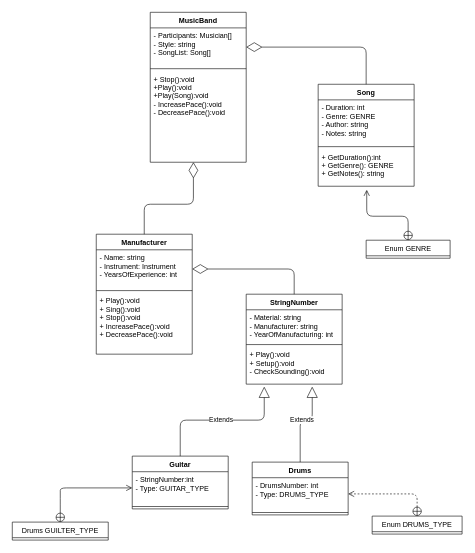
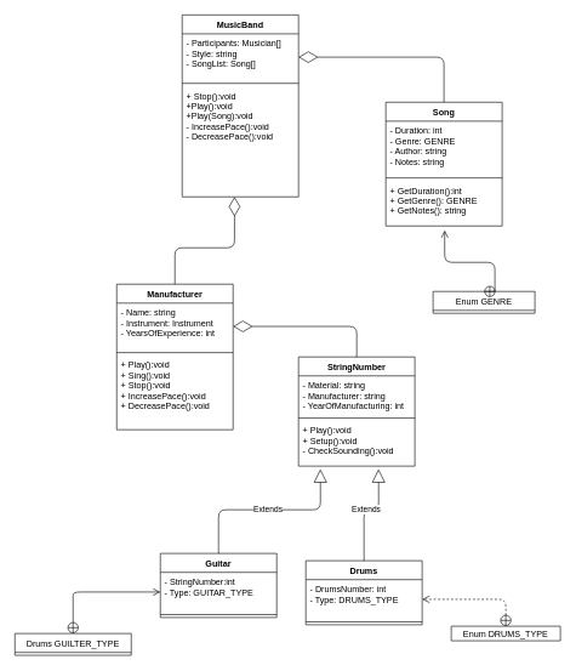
  <mxCell id="0" />
  <mxCell id="1" parent="0" />
  <mxCell id="2" value="" style="group" parent="1" vertex="1" connectable="0"><mxGeometry x="373" y="210" width="227" height="40" as="geometry" /></mxCell>
  <mxCell id="3" value="MusicBand" style="swimlane;fontStyle=1;align=center;verticalAlign=top;childLayout=stackLayout;horizontal=1;startSize=26;horizontalStack=0;resizeParent=1;resizeParentMax=0;resizeLast=0;collapsible=1;marginBottom=0;" parent="1" vertex="1"><mxGeometry x="250" y="20" width="160" height="250" as="geometry" /></mxCell>
  <mxCell id="4" value="- Participants: Musician[]&#10;- Style: string&#10;- SongList: Song[]" style="text;strokeColor=none;fillColor=none;align=left;verticalAlign=top;spacingLeft=4;spacingRight=4;overflow=hidden;rotatable=0;points=[[0,0.5],[1,0.5]];portConstraint=eastwest;" parent="3" vertex="1"><mxGeometry y="26" width="160" height="64" as="geometry" /></mxCell>
  <mxCell id="5" value="" style="line;strokeWidth=1;fillColor=none;align=left;verticalAlign=middle;spacingTop=-1;spacingLeft=3;spacingRight=3;rotatable=0;labelPosition=right;points=[];portConstraint=eastwest;" parent="3" vertex="1"><mxGeometry y="90" width="160" height="8" as="geometry" /></mxCell>
  <mxCell id="6" value="+ Stop():void&#10;+Play():void&#10;+Play(Song):void&#10;- IncreasePace():void&#10;- DecreasePace():void" style="text;strokeColor=none;fillColor=none;align=left;verticalAlign=top;spacingLeft=4;spacingRight=4;overflow=hidden;rotatable=0;points=[[0,0.5],[1,0.5]];portConstraint=eastwest;" parent="3" vertex="1"><mxGeometry y="98" width="160" height="152" as="geometry" /></mxCell>
  <mxCell id="7" value="Manufacturer" style="swimlane;fontStyle=1;align=center;verticalAlign=top;childLayout=stackLayout;horizontal=1;startSize=26;horizontalStack=0;resizeParent=1;resizeParentMax=0;resizeLast=0;collapsible=1;marginBottom=0;" parent="1" vertex="1"><mxGeometry x="160" y="390" width="160" height="200" as="geometry" /></mxCell>
  <mxCell id="8" value="- Name: string&#10;- Instrument: Instrument &#10;- YearsOfExperience: int" style="text;strokeColor=none;fillColor=none;align=left;verticalAlign=top;spacingLeft=4;spacingRight=4;overflow=hidden;rotatable=0;points=[[0,0.5],[1,0.5]];portConstraint=eastwest;" parent="7" vertex="1"><mxGeometry y="26" width="160" height="64" as="geometry" /></mxCell>
  <mxCell id="9" value="" style="line;strokeWidth=1;fillColor=none;align=left;verticalAlign=middle;spacingTop=-1;spacingLeft=3;spacingRight=3;rotatable=0;labelPosition=right;points=[];portConstraint=eastwest;" parent="7" vertex="1"><mxGeometry y="90" width="160" height="8" as="geometry" /></mxCell>
  <mxCell id="10" value="+ Play():void&#10;+ Sing():void&#10;+ Stop():void&#10;+ IncreasePace():void&#10;+ DecreasePace():void" style="text;strokeColor=none;fillColor=none;align=left;verticalAlign=top;spacingLeft=4;spacingRight=4;overflow=hidden;rotatable=0;points=[[0,0.5],[1,0.5]];portConstraint=eastwest;" parent="7" vertex="1"><mxGeometry y="98" width="160" height="102" as="geometry" /></mxCell>
  <mxCell id="11" value="" style="endArrow=diamondThin;endFill=0;endSize=24;html=1;edgeStyle=orthogonalEdgeStyle;entryX=0.45;entryY=1;entryDx=0;entryDy=0;entryPerimeter=0;exitX=0.5;exitY=0;exitDx=0;exitDy=0;" parent="1" source="7" target="6" edge="1"><mxGeometry width="160" relative="1" as="geometry"><mxPoint x="430" y="312" as="sourcePoint" /><mxPoint x="322" y="180" as="targetPoint" /><Array as="points"><mxPoint x="240" y="390" /><mxPoint x="240" y="340" /><mxPoint x="322" y="340" /></Array></mxGeometry></mxCell>
  <mxCell id="12" value="StringNumber" style="swimlane;fontStyle=1;align=center;verticalAlign=top;childLayout=stackLayout;horizontal=1;startSize=26;horizontalStack=0;resizeParent=1;resizeParentMax=0;resizeLast=0;collapsible=1;marginBottom=0;" parent="1" vertex="1"><mxGeometry x="410" y="490" width="160" height="150" as="geometry" /></mxCell>
  <mxCell id="13" value="- Material: string&#10;- Manufacturer: string&#10;- YearOfManufacturing: int" style="text;strokeColor=none;fillColor=none;align=left;verticalAlign=top;spacingLeft=4;spacingRight=4;overflow=hidden;rotatable=0;points=[[0,0.5],[1,0.5]];portConstraint=eastwest;" parent="12" vertex="1"><mxGeometry y="26" width="160" height="54" as="geometry" /></mxCell>
  <mxCell id="14" value="" style="line;strokeWidth=1;fillColor=none;align=left;verticalAlign=middle;spacingTop=-1;spacingLeft=3;spacingRight=3;rotatable=0;labelPosition=right;points=[];portConstraint=eastwest;" parent="12" vertex="1"><mxGeometry y="80" width="160" height="8" as="geometry" /></mxCell>
  <mxCell id="15" value="+ Play():void&#10;+ Setup():void&#10;- CheckSounding():void" style="text;strokeColor=none;fillColor=none;align=left;verticalAlign=top;spacingLeft=4;spacingRight=4;overflow=hidden;rotatable=0;points=[[0,0.5],[1,0.5]];portConstraint=eastwest;" parent="12" vertex="1"><mxGeometry y="88" width="160" height="62" as="geometry" /></mxCell>
  <mxCell id="16" value="Guitar" style="swimlane;fontStyle=1;align=center;verticalAlign=top;childLayout=stackLayout;horizontal=1;startSize=26;horizontalStack=0;resizeParent=1;resizeParentMax=0;resizeLast=0;collapsible=1;marginBottom=0;" parent="1" vertex="1"><mxGeometry x="220" y="760" width="160" height="88" as="geometry" /></mxCell>
  <mxCell id="17" value="- StringNumber:int&#10;- Type: GUITAR_TYPE" style="text;strokeColor=none;fillColor=none;align=left;verticalAlign=top;spacingLeft=4;spacingRight=4;overflow=hidden;rotatable=0;points=[[0,0.5],[1,0.5]];portConstraint=eastwest;" parent="16" vertex="1"><mxGeometry y="26" width="160" height="54" as="geometry" /></mxCell>
  <mxCell id="18" value="" style="line;strokeWidth=1;fillColor=none;align=left;verticalAlign=middle;spacingTop=-1;spacingLeft=3;spacingRight=3;rotatable=0;labelPosition=right;points=[];portConstraint=eastwest;" parent="16" vertex="1"><mxGeometry y="80" width="160" height="8" as="geometry" /></mxCell>
  <mxCell id="19" value="Drums" style="swimlane;fontStyle=1;align=center;verticalAlign=top;childLayout=stackLayout;horizontal=1;startSize=26;horizontalStack=0;resizeParent=1;resizeParentMax=0;resizeLast=0;collapsible=1;marginBottom=0;" parent="1" vertex="1"><mxGeometry x="420" y="770" width="160" height="88" as="geometry" /></mxCell>
  <mxCell id="20" value="- DrumsNumber: int&#10;- Type: DRUMS_TYPE" style="text;strokeColor=none;fillColor=none;align=left;verticalAlign=top;spacingLeft=4;spacingRight=4;overflow=hidden;rotatable=0;points=[[0,0.5],[1,0.5]];portConstraint=eastwest;" parent="19" vertex="1"><mxGeometry y="26" width="160" height="54" as="geometry" /></mxCell>
  <mxCell id="21" value="" style="line;strokeWidth=1;fillColor=none;align=left;verticalAlign=middle;spacingTop=-1;spacingLeft=3;spacingRight=3;rotatable=0;labelPosition=right;points=[];portConstraint=eastwest;" parent="19" vertex="1"><mxGeometry y="80" width="160" height="8" as="geometry" /></mxCell>
  <mxCell id="22" value="" style="endArrow=diamondThin;endFill=0;endSize=24;html=1;entryX=1;entryY=0.5;entryDx=0;entryDy=0;exitX=0.5;exitY=0;exitDx=0;exitDy=0;edgeStyle=orthogonalEdgeStyle;" parent="1" source="12" target="8" edge="1"><mxGeometry width="160" relative="1" as="geometry"><mxPoint x="230" y="750" as="sourcePoint" /><mxPoint x="390" y="750" as="targetPoint" /></mxGeometry></mxCell>
  <mxCell id="23" value="Extends" style="endArrow=block;endSize=16;endFill=0;html=1;exitX=0.5;exitY=0;exitDx=0;exitDy=0;edgeStyle=orthogonalEdgeStyle;entryX=0.188;entryY=1.067;entryDx=0;entryDy=0;entryPerimeter=0;" parent="1" source="16" target="15" edge="1"><mxGeometry width="160" relative="1" as="geometry"><mxPoint x="230" y="750" as="sourcePoint" /><mxPoint x="433" y="579" as="targetPoint" /><Array as="points"><mxPoint x="300" y="700" /><mxPoint x="440" y="700" /></Array></mxGeometry></mxCell>
  <mxCell id="24" value="Extends" style="endArrow=block;endSize=16;endFill=0;html=1;exitX=0.5;exitY=0;exitDx=0;exitDy=0;edgeStyle=orthogonalEdgeStyle;entryX=0.688;entryY=1.067;entryDx=0;entryDy=0;entryPerimeter=0;" parent="1" source="19" target="15" edge="1"><mxGeometry width="160" relative="1" as="geometry"><mxPoint x="230" y="750" as="sourcePoint" /><mxPoint x="500" y="577" as="targetPoint" /><Array as="points"><mxPoint x="500" y="700" /><mxPoint x="520" y="700" /></Array></mxGeometry></mxCell>
  <mxCell id="25" value="Drums GUILTER_TYPE" style="swimlane;fontStyle=0;childLayout=stackLayout;horizontal=1;startSize=26;fillColor=none;horizontalStack=0;resizeParent=1;resizeParentMax=0;resizeLast=0;collapsible=1;marginBottom=0;" parent="1" vertex="1"><mxGeometry x="20" y="870" width="160" height="30" as="geometry" /></mxCell>
- <mxCell id="26" value="Enum DRUMS_TYPE" style="swimlane;fontStyle=0;childLayout=stackLayout;horizontal=1;startSize=26;fillColor=none;horizontalStack=0;resizeParent=1;resizeParentMax=0;resizeLast=0;collapsible=1;marginBottom=0;" parent="1" vertex="1"><mxGeometry x="620" y="860" width="150" height="30" as="geometry" /></mxCell>
+ <mxCell id="26" value="Enum DRUMS_TYPE" style="swimlane;fontStyle=0;childLayout=stackLayout;horizontal=1;startSize=26;fillColor=none;horizontalStack=0;resizeParent=1;resizeParentMax=0;resizeLast=0;collapsible=1;marginBottom=0;" parent="1" vertex="1"><mxGeometry x="620" y="860" width="150" height="20" as="geometry" /></mxCell>
  <mxCell id="27" value="Song" style="swimlane;fontStyle=1;align=center;verticalAlign=top;childLayout=stackLayout;horizontal=1;startSize=26;horizontalStack=0;resizeParent=1;resizeParentMax=0;resizeLast=0;collapsible=1;marginBottom=0;" parent="1" vertex="1"><mxGeometry x="530" y="140" width="160" height="170" as="geometry" /></mxCell>
  <mxCell id="28" value="- Duration: int&#10;- Genre: GENRE&#10;- Author: string&#10;- Notes: string" style="text;strokeColor=none;fillColor=none;align=left;verticalAlign=top;spacingLeft=4;spacingRight=4;overflow=hidden;rotatable=0;points=[[0,0.5],[1,0.5]];portConstraint=eastwest;" parent="27" vertex="1"><mxGeometry y="26" width="160" height="74" as="geometry" /></mxCell>
  <mxCell id="29" value="" style="line;strokeWidth=1;fillColor=none;align=left;verticalAlign=middle;spacingTop=-1;spacingLeft=3;spacingRight=3;rotatable=0;labelPosition=right;points=[];portConstraint=eastwest;" parent="27" vertex="1"><mxGeometry y="100" width="160" height="8" as="geometry" /></mxCell>
  <mxCell id="30" value="+ GetDuration():int&#10;+ GetGenre(): GENRE&#10;+ GetNotes(): string" style="text;strokeColor=none;fillColor=none;align=left;verticalAlign=top;spacingLeft=4;spacingRight=4;overflow=hidden;rotatable=0;points=[[0,0.5],[1,0.5]];portConstraint=eastwest;" parent="27" vertex="1"><mxGeometry y="108" width="160" height="62" as="geometry" /></mxCell>
  <mxCell id="31" value="" style="endArrow=open;startArrow=circlePlus;endFill=0;startFill=0;endSize=8;html=1;entryX=0;entryY=0.5;entryDx=0;entryDy=0;exitX=0.5;exitY=0;exitDx=0;exitDy=0;edgeStyle=orthogonalEdgeStyle;" parent="1" source="25" target="17" edge="1"><mxGeometry width="160" relative="1" as="geometry"><mxPoint y="710" as="sourcePoint" x="-40" /><mxPoint x="120" y="710" as="targetPoint" /><Array as="points"><mxPoint x="100" y="830" /><mxPoint x="100" y="743" /></Array></mxGeometry></mxCell>
  <mxCell id="32" value="" style="endArrow=open;startArrow=circlePlus;endFill=0;startFill=0;endSize=8;html=1;entryX=1;entryY=0.5;entryDx=0;entryDy=0;exitX=0.5;exitY=0;exitDx=0;exitDy=0;edgeStyle=orthogonalEdgeStyle;dashed=1;" parent="1" source="26" target="20" edge="1"><mxGeometry width="160" relative="1" as="geometry"><mxPoint x="-30" y="880" as="sourcePoint" /><mxPoint x="130" y="880" as="targetPoint" /></mxGeometry></mxCell>
  <mxCell id="33" value="" style="endArrow=diamondThin;endFill=0;endSize=24;html=1;entryX=1;entryY=0.5;entryDx=0;entryDy=0;exitX=0.5;exitY=0;exitDx=0;exitDy=0;edgeStyle=orthogonalEdgeStyle;" parent="1" source="27" target="4" edge="1"><mxGeometry width="160" relative="1" as="geometry"><mxPoint x="520" y="-40" as="sourcePoint" /><mxPoint x="680" y="-40" as="targetPoint" /></mxGeometry></mxCell>
- <mxCell id="34" value="Enum GENRE" style="swimlane;fontStyle=0;childLayout=stackLayout;horizontal=1;startSize=26;fillColor=none;horizontalStack=0;resizeParent=1;resizeParentMax=0;resizeLast=0;collapsible=1;marginBottom=0;" vertex="1" parent="1"><mxGeometry x="610" y="400" width="140" height="30" as="geometry" /></mxCell>
+ <mxCell id="34" value="Enum GENRE" style="swimlane;fontStyle=0;childLayout=stackLayout;horizontal=1;startSize=26;fillColor=none;horizontalStack=0;resizeParent=1;resizeParentMax=0;resizeLast=0;collapsible=1;marginBottom=0;" vertex="1" parent="1"><mxGeometry x="595" y="400" width="140" height="30" as="geometry" /></mxCell>
  <mxCell id="35" value="" style="endArrow=open;startArrow=circlePlus;endFill=0;startFill=0;endSize=8;html=1;exitX=0.5;exitY=0;exitDx=0;exitDy=0;entryX=0.506;entryY=1.097;entryDx=0;entryDy=0;entryPerimeter=0;edgeStyle=orthogonalEdgeStyle;" edge="1" parent="1" source="34" target="30"><mxGeometry width="160" relative="1" as="geometry"><mxPoint x="430" y="390" as="sourcePoint" /><mxPoint x="590" y="390" as="targetPoint" /><Array as="points"><mxPoint x="680" y="360" /><mxPoint x="611" y="360" /></Array></mxGeometry></mxCell>
